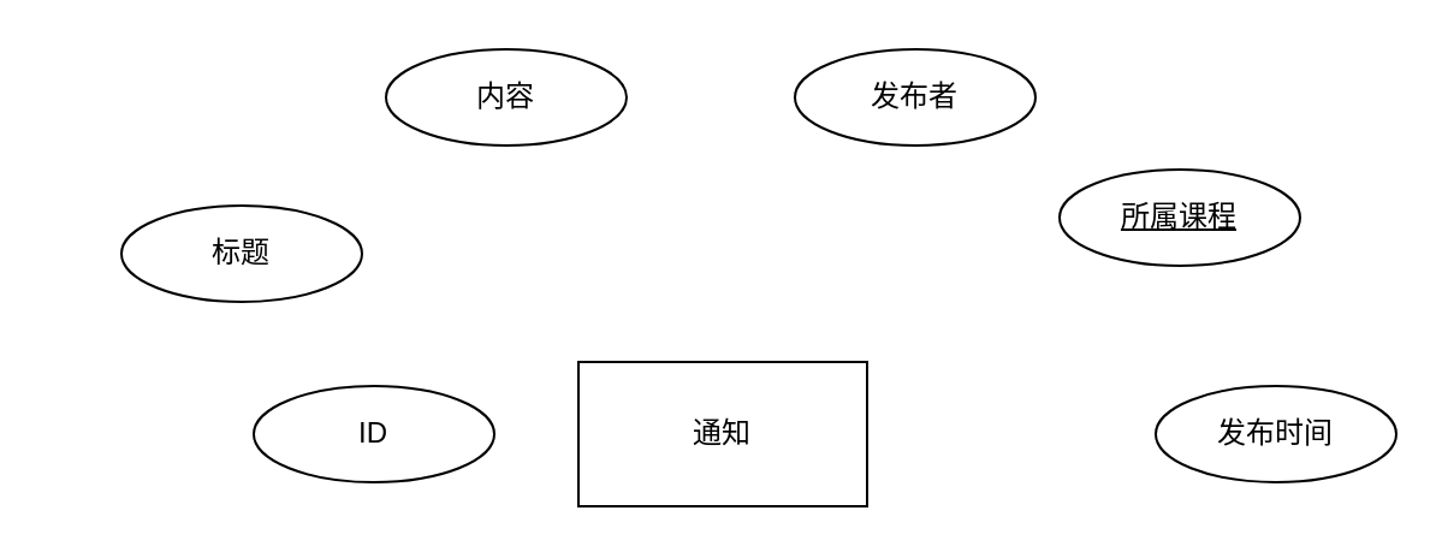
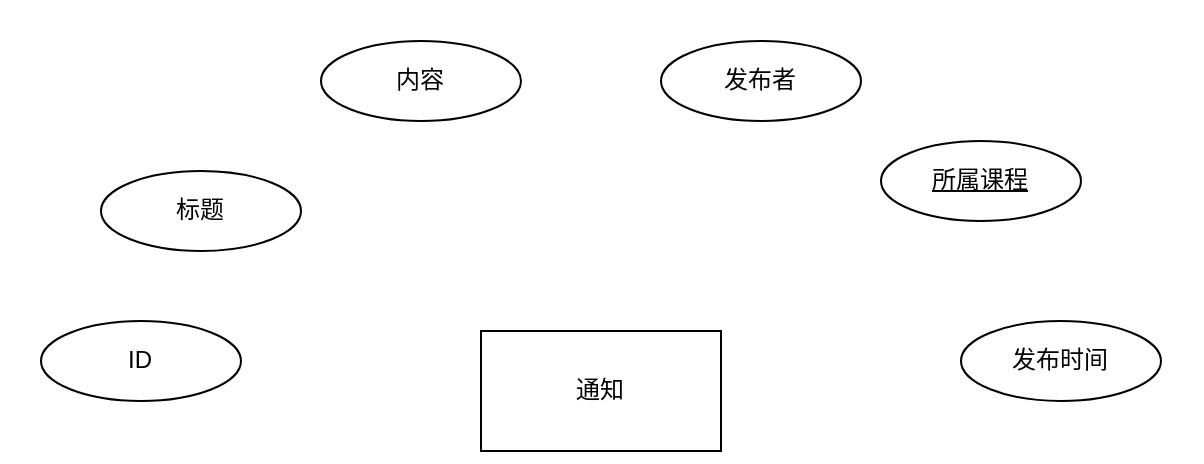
  <mxCell id="0" />
  <mxCell id="1" parent="0" />
- <mxCell id="2" value="通知" style="rounded=0;whiteSpace=wrap;html=1;" vertex="1" parent="1"><mxGeometry x="240" y="150" width="120" height="60" as="geometry" /></mxCell>
- <mxCell id="3" value="ID" style="ellipse;whiteSpace=wrap;html=1;align=center;" vertex="1" parent="1"><mxGeometry x="105" y="160" width="100" height="40" as="geometry" /></mxCell>
+ <mxCell id="2" value="通知" style="rounded=0;whiteSpace=wrap;html=1;" vertex="1" parent="1"><mxGeometry x="240" y="165" width="120" height="60" as="geometry" /></mxCell>
+ <mxCell id="3" value="ID" style="ellipse;whiteSpace=wrap;html=1;align=center;" vertex="1" parent="1"><mxGeometry x="20" y="160" width="100" height="40" as="geometry" /></mxCell>
  <mxCell id="4" value="标题" style="ellipse;whiteSpace=wrap;html=1;align=center;" vertex="1" parent="1"><mxGeometry x="50" y="85" width="100" height="40" as="geometry" /></mxCell>
  <mxCell id="5" value="内容" style="ellipse;whiteSpace=wrap;html=1;align=center;" vertex="1" parent="1"><mxGeometry x="160" y="20" width="100" height="40" as="geometry" /></mxCell>
  <mxCell id="6" value="发布者" style="ellipse;whiteSpace=wrap;html=1;align=center;" vertex="1" parent="1"><mxGeometry x="330" y="20" width="100" height="40" as="geometry" /></mxCell>
  <mxCell id="7" value="所属课程" style="ellipse;whiteSpace=wrap;html=1;align=center;fontStyle=4;" vertex="1" parent="1"><mxGeometry x="440" y="70" width="100" height="40" as="geometry" /></mxCell>
  <mxCell id="8" value="发布时间" style="ellipse;whiteSpace=wrap;html=1;align=center;" vertex="1" parent="1"><mxGeometry x="480" y="160" width="100" height="40" as="geometry" /></mxCell>
